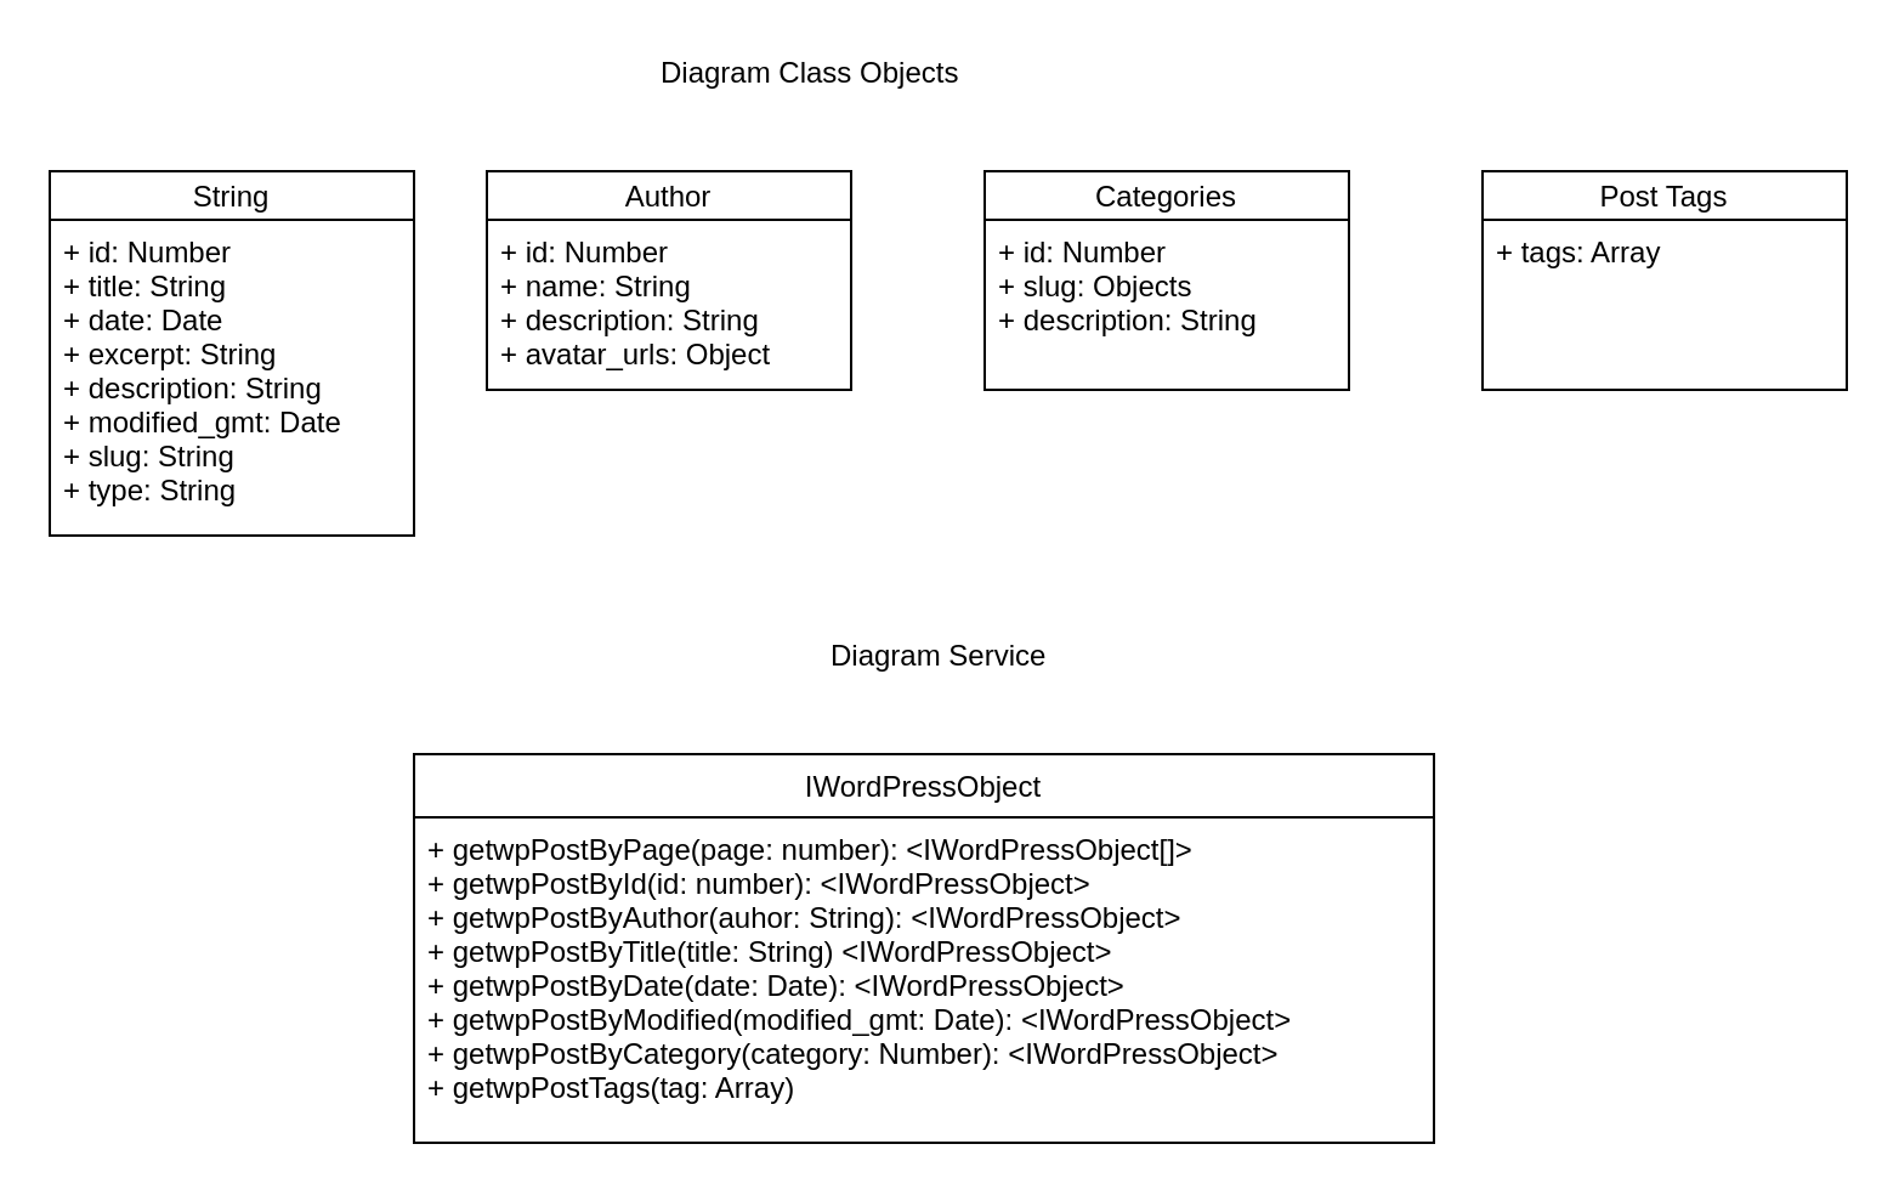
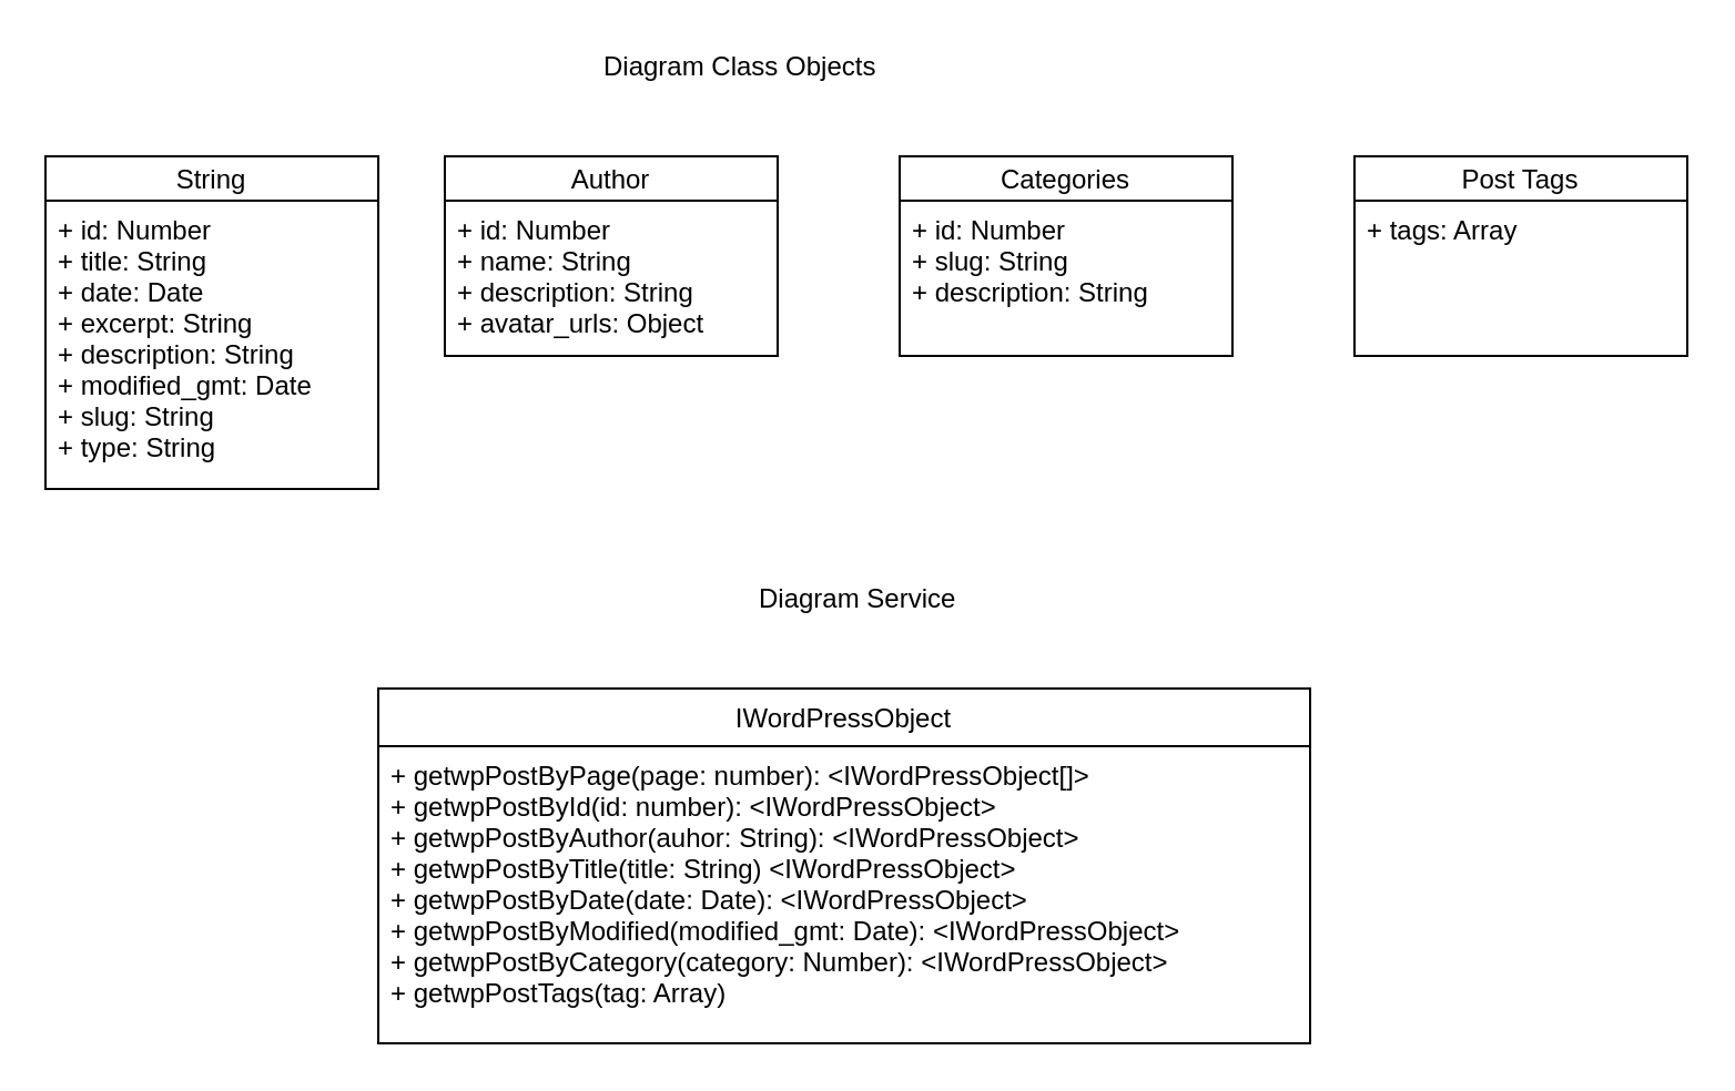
  <mxCell id="0" />
  <mxCell id="1" parent="0" />
  <mxCell id="2" value="IWordPressObject" style="swimlane;fontStyle=0;childLayout=stackLayout;horizontal=1;startSize=26;fillColor=none;horizontalStack=0;resizeParent=1;resizeParentMax=0;resizeLast=0;collapsible=1;marginBottom=0;" vertex="1" parent="1"><mxGeometry x="170" y="310" width="420" height="160" as="geometry" /></mxCell>
  <mxCell id="3" value="+ getwpPostByPage(page: number): &lt;IWordPressObject[]&gt;&#10;+ getwpPostById(id: number): &lt;IWordPressObject&gt;&#10;+ getwpPostByAuthor(auhor: String): &lt;IWordPressObject&gt;&#10;+ getwpPostByTitle(title: String) &lt;IWordPressObject&gt;&#10;+ getwpPostByDate(date: Date): &lt;IWordPressObject&gt;&#10;+ getwpPostByModified(modified_gmt: Date): &lt;IWordPressObject&gt;&#10;+ getwpPostByCategory(category: Number): &lt;IWordPressObject&gt;&#10;+ getwpPostTags(tag: Array)" style="text;strokeColor=#000000;fillColor=none;align=left;verticalAlign=top;spacingLeft=4;spacingRight=4;overflow=hidden;rotatable=0;points=[[0,0.5],[1,0.5]];portConstraint=eastwest;" vertex="1" parent="2"><mxGeometry y="26" width="420" height="134" as="geometry" /></mxCell>
  <mxCell id="4" value="String" style="swimlane;fontStyle=0;childLayout=stackLayout;horizontal=1;startSize=20;fillColor=none;horizontalStack=0;resizeParent=1;resizeParentMax=0;resizeLast=0;collapsible=1;marginBottom=0;" vertex="1" parent="1"><mxGeometry x="20" y="70" width="150" height="150" as="geometry" /></mxCell>
  <mxCell id="5" value="+ id: Number&#10;+ title: String&#10;+ date: Date&#10;+ excerpt: String&#10;+ description: String&#10;+ modified_gmt: Date&#10;+ slug: String&#10;+ type: String&#10;" style="text;strokeColor=none;fillColor=none;align=left;verticalAlign=top;spacingLeft=4;spacingRight=4;overflow=hidden;rotatable=0;points=[[0,0.5],[1,0.5]];portConstraint=eastwest;" vertex="1" parent="4"><mxGeometry y="20" width="150" height="130" as="geometry" /></mxCell>
  <mxCell id="6" value="Author" style="swimlane;fontStyle=0;childLayout=stackLayout;horizontal=1;startSize=20;fillColor=none;horizontalStack=0;resizeParent=1;resizeParentMax=0;resizeLast=0;collapsible=1;marginBottom=0;" vertex="1" parent="1"><mxGeometry x="200" y="70" width="150" height="90" as="geometry" /></mxCell>
  <mxCell id="7" value="+ id: Number&#10;+ name: String&#10;+ description: String&#10;+ avatar_urls: Object&#10;" style="text;strokeColor=none;fillColor=none;align=left;verticalAlign=top;spacingLeft=4;spacingRight=4;overflow=hidden;rotatable=0;points=[[0,0.5],[1,0.5]];portConstraint=eastwest;" vertex="1" parent="6"><mxGeometry y="20" width="150" height="70" as="geometry" /></mxCell>
  <mxCell id="8" value="Categories" style="swimlane;fontStyle=0;childLayout=stackLayout;horizontal=1;startSize=20;fillColor=none;horizontalStack=0;resizeParent=1;resizeParentMax=0;resizeLast=0;collapsible=1;marginBottom=0;" vertex="1" parent="1"><mxGeometry x="405" y="70" width="150" height="90" as="geometry" /></mxCell>
- <mxCell id="9" value="+ id: Number&#10;+ slug: Objects&#10;+ description: String&#10;" style="text;strokeColor=none;fillColor=none;align=left;verticalAlign=top;spacingLeft=4;spacingRight=4;overflow=hidden;rotatable=0;points=[[0,0.5],[1,0.5]];portConstraint=eastwest;" vertex="1" parent="8"><mxGeometry y="20" width="150" height="70" as="geometry" /></mxCell>
+ <mxCell id="9" value="+ id: Number&#10;+ slug: String&#10;+ description: String&#10;" style="text;strokeColor=none;fillColor=none;align=left;verticalAlign=top;spacingLeft=4;spacingRight=4;overflow=hidden;rotatable=0;points=[[0,0.5],[1,0.5]];portConstraint=eastwest;" vertex="1" parent="8"><mxGeometry y="20" width="150" height="70" as="geometry" /></mxCell>
  <mxCell id="10" value="Diagram Class Objects" style="text;html=1;resizable=0;points=[];autosize=1;align=left;verticalAlign=top;spacingTop=-4;" vertex="1" parent="1"><mxGeometry x="270" y="20" width="140" height="20" as="geometry" /></mxCell>
  <mxCell id="11" value="Post Tags" style="swimlane;fontStyle=0;childLayout=stackLayout;horizontal=1;startSize=20;fillColor=none;horizontalStack=0;resizeParent=1;resizeParentMax=0;resizeLast=0;collapsible=1;marginBottom=0;" vertex="1" parent="1"><mxGeometry x="610" y="70" width="150" height="90" as="geometry" /></mxCell>
  <mxCell id="12" value="+ tags: Array&#10;" style="text;strokeColor=none;fillColor=none;align=left;verticalAlign=top;spacingLeft=4;spacingRight=4;overflow=hidden;rotatable=0;points=[[0,0.5],[1,0.5]];portConstraint=eastwest;" vertex="1" parent="11"><mxGeometry y="20" width="150" height="70" as="geometry" /></mxCell>
  <mxCell id="13" value="Diagram Service" style="text;html=1;resizable=0;points=[];autosize=1;align=left;verticalAlign=top;spacingTop=-4;" vertex="1" parent="1"><mxGeometry x="340" y="260" width="100" height="20" as="geometry" /></mxCell>
